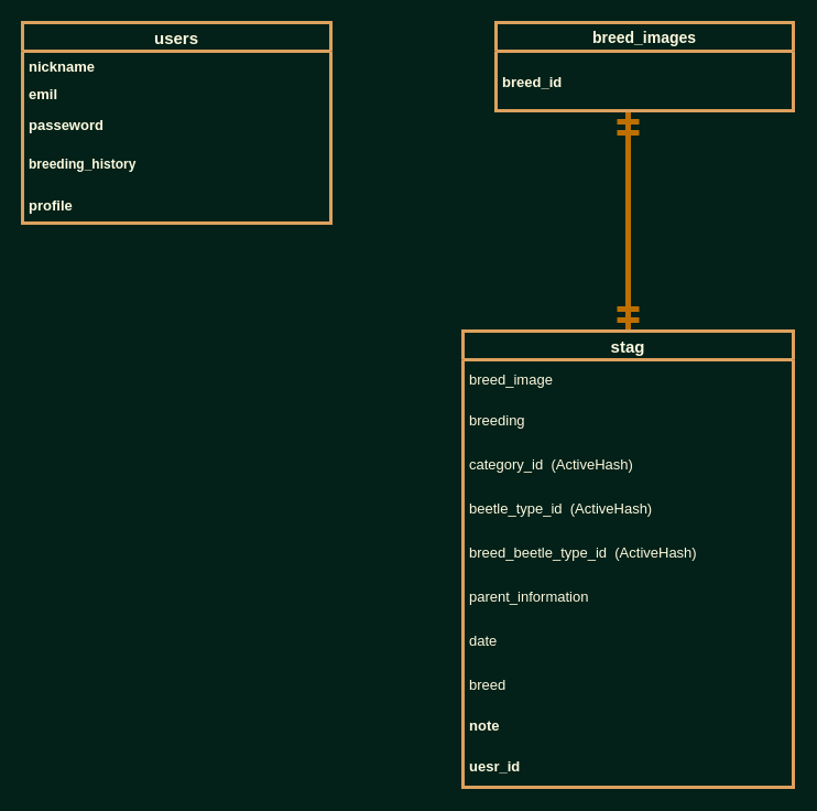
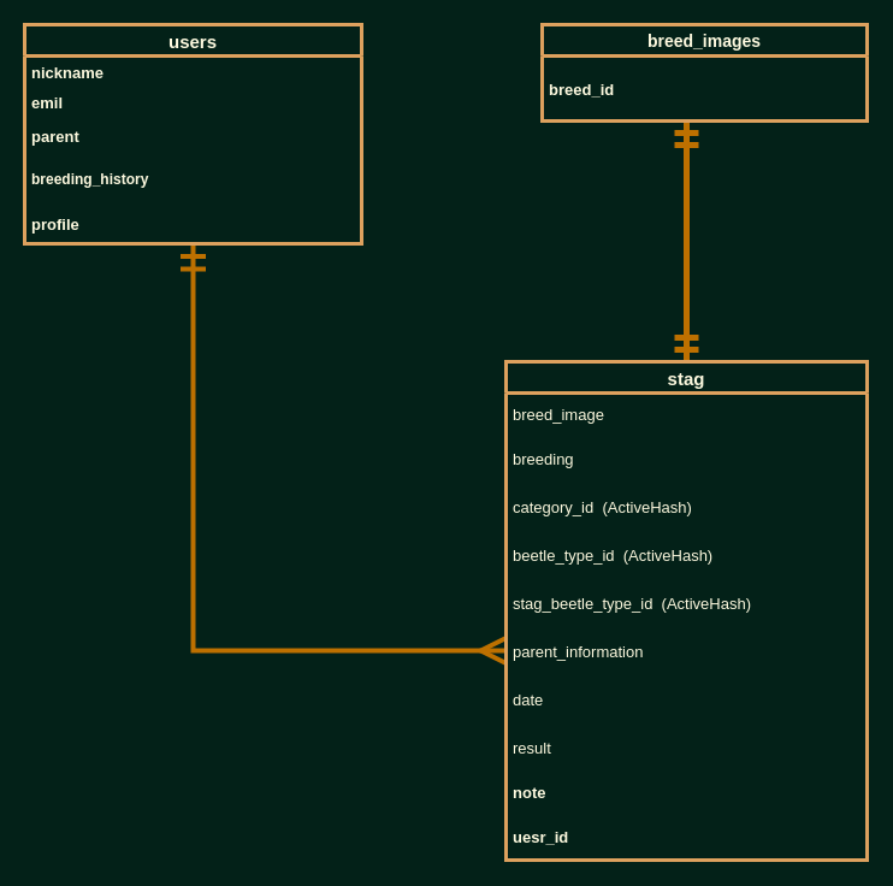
  <mxCell id="0" />
  <mxCell id="1" parent="0" />
+ <mxCell id="2" style="edgeStyle=orthogonalEdgeStyle;rounded=0;orthogonalLoop=1;jettySize=auto;html=1;entryX=0;entryY=0.5;entryDx=0;entryDy=0;endArrow=ERmany;endFill=0;endSize=16;startSize=16;targetPerimeterSpacing=11;strokeWidth=4;strokeColor=#BD7000;startArrow=ERmandOne;startFill=0;fillColor=#f0a30a;" edge="1" parent="1" source="3" target="17"><mxGeometry relative="1" as="geometry" /></mxCell>
  <mxCell id="3" value="users" style="swimlane;fontStyle=1;childLayout=stackLayout;horizontal=1;startSize=26;fillColor=none;horizontalStack=0;resizeParent=1;resizeParentMax=0;resizeLast=0;collapsible=1;marginBottom=0;strokeColor=#DDA15E;fontFamily=Helvetica;fontSize=15;strokeWidth=3;arcSize=15;fontColor=#FEFAE0;" parent="1" vertex="1"><mxGeometry x="20" y="20" width="280" height="182" as="geometry" /></mxCell>
  <mxCell id="4" value="nickname" style="text;strokeColor=none;fillColor=none;align=left;verticalAlign=middle;spacingLeft=4;spacingRight=4;overflow=hidden;rotatable=0;points=[[0,0.5],[1,0.5]];portConstraint=eastwest;strokeWidth=3;fontStyle=1;arcSize=15;fontSize=13;fontColor=#FEFAE0;" parent="3" vertex="1"><mxGeometry y="26" width="280" height="26" as="geometry" /></mxCell>
  <mxCell id="5" value="emil" style="text;strokeColor=none;fillColor=none;align=left;verticalAlign=middle;spacingLeft=4;spacingRight=4;overflow=hidden;rotatable=0;points=[[0,0.5],[1,0.5]];portConstraint=eastwest;strokeWidth=3;fontStyle=1;arcSize=15;fontSize=13;fontColor=#FEFAE0;" parent="3" vertex="1"><mxGeometry y="52" width="280" height="24" as="geometry" /></mxCell>
- <mxCell id="6" value="passeword" style="text;strokeColor=none;fillColor=none;align=left;verticalAlign=middle;spacingLeft=4;spacingRight=4;overflow=hidden;rotatable=0;points=[[0,0.5],[1,0.5]];portConstraint=eastwest;strokeWidth=3;fontStyle=1;arcSize=15;fontSize=13;fontColor=#FEFAE0;" parent="3" vertex="1"><mxGeometry y="76" width="280" height="32" as="geometry" /></mxCell>
+ <mxCell id="6" value="parent" style="text;strokeColor=none;fillColor=none;align=left;verticalAlign=middle;spacingLeft=4;spacingRight=4;overflow=hidden;rotatable=0;points=[[0,0.5],[1,0.5]];portConstraint=eastwest;strokeWidth=3;fontStyle=1;arcSize=15;fontSize=13;fontColor=#FEFAE0;" parent="3" vertex="1"><mxGeometry y="76" width="280" height="32" as="geometry" /></mxCell>
  <mxCell id="7" style="edgeStyle=orthogonalEdgeStyle;rounded=0;orthogonalLoop=1;jettySize=auto;html=1;exitX=1;exitY=0.5;exitDx=0;exitDy=0;fontSize=14;strokeWidth=3;arcSize=15;labelBackgroundColor=#283618;strokeColor=#DDA15E;fontColor=#FEFAE0;" parent="3" source="4" target="4" edge="1"><mxGeometry relative="1" as="geometry" /></mxCell>
  <mxCell id="8" value="breeding_history" style="text;strokeColor=none;fillColor=none;align=left;verticalAlign=middle;spacingLeft=4;spacingRight=4;overflow=hidden;rotatable=0;points=[[0,0.5],[1,0.5]];portConstraint=eastwest;strokeWidth=3;fontStyle=1;arcSize=15;fontColor=#FEFAE0;" parent="3" vertex="1"><mxGeometry y="108" width="280" height="40" as="geometry" /></mxCell>
  <mxCell id="9" value="profile" style="text;strokeColor=none;fillColor=none;align=left;verticalAlign=middle;spacingLeft=4;spacingRight=4;overflow=hidden;rotatable=0;points=[[0,0.5],[1,0.5]];portConstraint=eastwest;fontStyle=1;fontSize=13;strokeWidth=3;arcSize=15;fontColor=#FEFAE0;" parent="3" vertex="1"><mxGeometry y="148" width="280" height="34" as="geometry" /></mxCell>
  <mxCell id="10" style="edgeStyle=orthogonalEdgeStyle;rounded=0;orthogonalLoop=1;jettySize=auto;html=1;endArrow=ERmandOne;endFill=0;endSize=14;exitX=0.5;exitY=0;exitDx=0;exitDy=0;startArrow=ERmandOne;startFill=0;startSize=14;strokeWidth=5;fillColor=#f0a30a;strokeColor=#BD7000;" edge="1" parent="1" source="11"><mxGeometry relative="1" as="geometry"><mxPoint x="570" y="100" as="targetPoint" /><mxPoint x="570" y="250" as="sourcePoint" /><Array as="points"><mxPoint x="570" y="200" /><mxPoint x="570" y="200" /></Array></mxGeometry></mxCell>
  <mxCell id="11" value="stag" style="swimlane;fontStyle=1;childLayout=stackLayout;horizontal=1;startSize=26;fillColor=none;horizontalStack=0;resizeParent=1;resizeParentMax=0;resizeLast=0;collapsible=1;marginBottom=0;strokeColor=#DDA15E;fontFamily=Helvetica;fontSize=15;strokeWidth=3;arcSize=15;fontColor=#FEFAE0;" parent="1" vertex="1"><mxGeometry x="420" y="300" width="300" height="414" as="geometry" /></mxCell>
  <mxCell id="12" value="breed_image" style="text;strokeColor=none;fillColor=none;align=left;verticalAlign=middle;spacingLeft=4;spacingRight=4;overflow=hidden;rotatable=0;points=[[0,0.5],[1,0.5]];portConstraint=eastwest;fontStyle=0;strokeWidth=3;arcSize=15;fontSize=13;fontColor=#FEFAE0;" parent="11" vertex="1"><mxGeometry y="26" width="300" height="34" as="geometry" /></mxCell>
  <mxCell id="13" value="breeding" style="text;strokeColor=none;fillColor=none;align=left;verticalAlign=middle;spacingLeft=4;spacingRight=4;overflow=hidden;rotatable=0;points=[[0,0.5],[1,0.5]];portConstraint=eastwest;strokeWidth=3;arcSize=15;fontSize=13;fontColor=#FEFAE0;" parent="11" vertex="1"><mxGeometry y="60" width="300" height="40" as="geometry" /></mxCell>
  <mxCell id="14" value="category_id  (ActiveHash)" style="text;strokeColor=none;fillColor=none;align=left;verticalAlign=middle;spacingLeft=4;spacingRight=4;overflow=hidden;rotatable=0;points=[[0,0.5],[1,0.5]];portConstraint=eastwest;strokeWidth=3;arcSize=15;fontSize=13;fontColor=#FEFAE0;" parent="11" vertex="1"><mxGeometry y="100" width="300" height="40" as="geometry" /></mxCell>
  <mxCell id="15" value="beetle_type_id  (ActiveHash)" style="text;strokeColor=none;fillColor=none;align=left;verticalAlign=middle;spacingLeft=4;spacingRight=4;overflow=hidden;rotatable=0;points=[[0,0.5],[1,0.5]];portConstraint=eastwest;strokeWidth=3;arcSize=15;fontSize=13;fontColor=#FEFAE0;" parent="11" vertex="1"><mxGeometry y="140" width="300" height="40" as="geometry" /></mxCell>
- <mxCell id="16" value="breed_beetle_type_id  (ActiveHash)" style="text;strokeColor=none;fillColor=none;align=left;verticalAlign=middle;spacingLeft=4;spacingRight=4;overflow=hidden;rotatable=0;points=[[0,0.5],[1,0.5]];portConstraint=eastwest;strokeWidth=3;arcSize=15;fontSize=13;fontColor=#FEFAE0;" parent="11" vertex="1"><mxGeometry y="180" width="300" height="40" as="geometry" /></mxCell>
+ <mxCell id="16" value="stag_beetle_type_id  (ActiveHash)" style="text;strokeColor=none;fillColor=none;align=left;verticalAlign=middle;spacingLeft=4;spacingRight=4;overflow=hidden;rotatable=0;points=[[0,0.5],[1,0.5]];portConstraint=eastwest;strokeWidth=3;arcSize=15;fontSize=13;fontColor=#FEFAE0;" parent="11" vertex="1"><mxGeometry y="180" width="300" height="40" as="geometry" /></mxCell>
  <mxCell id="17" value="parent_information" style="text;strokeColor=none;fillColor=none;align=left;verticalAlign=middle;spacingLeft=4;spacingRight=4;overflow=hidden;rotatable=0;points=[[0,0.5],[1,0.5]];portConstraint=eastwest;strokeWidth=3;arcSize=15;fontSize=13;fontColor=#FEFAE0;" parent="11" vertex="1"><mxGeometry y="220" width="300" height="40" as="geometry" /></mxCell>
  <mxCell id="18" value="date" style="text;strokeColor=none;fillColor=none;align=left;verticalAlign=middle;spacingLeft=4;spacingRight=4;overflow=hidden;rotatable=0;points=[[0,0.5],[1,0.5]];portConstraint=eastwest;strokeWidth=3;arcSize=15;fontSize=13;fontColor=#FEFAE0;" parent="11" vertex="1"><mxGeometry y="260" width="300" height="40" as="geometry" /></mxCell>
- <mxCell id="19" value="breed" style="text;strokeColor=none;fillColor=none;align=left;verticalAlign=middle;spacingLeft=4;spacingRight=4;overflow=hidden;rotatable=0;points=[[0,0.5],[1,0.5]];portConstraint=eastwest;strokeWidth=3;arcSize=15;fontSize=13;fontColor=#FEFAE0;" parent="11" vertex="1"><mxGeometry y="300" width="300" height="40" as="geometry" /></mxCell>
+ <mxCell id="19" value="result" style="text;strokeColor=none;fillColor=none;align=left;verticalAlign=middle;spacingLeft=4;spacingRight=4;overflow=hidden;rotatable=0;points=[[0,0.5],[1,0.5]];portConstraint=eastwest;strokeWidth=3;arcSize=15;fontSize=13;fontColor=#FEFAE0;" parent="11" vertex="1"><mxGeometry y="300" width="300" height="40" as="geometry" /></mxCell>
  <mxCell id="20" value="note" style="text;strokeColor=none;fillColor=none;align=left;verticalAlign=middle;spacingLeft=4;spacingRight=4;overflow=hidden;rotatable=0;points=[[0,0.5],[1,0.5]];portConstraint=eastwest;strokeWidth=3;fontStyle=1;arcSize=15;fontSize=13;fontColor=#FEFAE0;" parent="11" vertex="1"><mxGeometry y="340" width="300" height="34" as="geometry" /></mxCell>
  <mxCell id="21" value="uesr_id" style="text;strokeColor=none;fillColor=none;align=left;verticalAlign=middle;spacingLeft=4;spacingRight=4;overflow=hidden;rotatable=0;points=[[0,0.5],[1,0.5]];portConstraint=eastwest;strokeWidth=3;fontStyle=1;arcSize=15;fontSize=13;fontColor=#FEFAE0;" parent="11" vertex="1"><mxGeometry y="374" width="300" height="40" as="geometry" /></mxCell>
  <mxCell id="22" value="breed_images" style="swimlane;fontStyle=1;childLayout=stackLayout;horizontal=1;startSize=26;fillColor=none;horizontalStack=0;resizeParent=1;resizeParentMax=0;resizeLast=0;collapsible=1;marginBottom=0;strokeWidth=3;fontSize=14;arcSize=15;strokeColor=#DDA15E;fontColor=#FEFAE0;" parent="1" vertex="1"><mxGeometry x="450" y="20" width="270" height="80" as="geometry" /></mxCell>
  <mxCell id="23" value="breed_id" style="text;strokeColor=none;fillColor=none;align=left;verticalAlign=middle;spacingLeft=4;spacingRight=4;overflow=hidden;rotatable=0;points=[[0,0.5],[1,0.5]];portConstraint=eastwest;arcSize=15;fontSize=13;fontStyle=1;fontColor=#FEFAE0;" parent="22" vertex="1"><mxGeometry y="26" width="270" height="54" as="geometry" /></mxCell>
